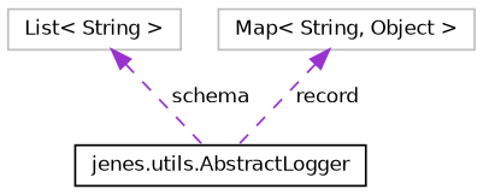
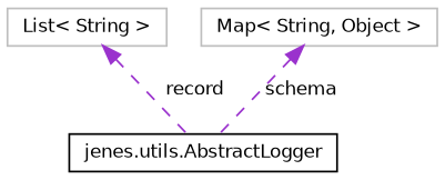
  digraph {
    node [color=grey75 fillcolor=white fontname=Helvetica fontsize=10 shape=record style=filled]
    edge [color=darkorchid3 dir=back fontname=Helvetica fontsize=10 labelfontname=Helvetica labelfontsize=10 style=dashed]
    n1 [color=black height=0.2 label="jenes.utils.AbstractLogger" width=0.4]
    n2 [height=0.2 label="List\< String \>" width=0.4]
    n3 [height=0.2 label="Map\< String, Object \>" width=0.4]
-   n2 -> n1 [label=" schema"]
-   n3 -> n1 [label=" record"]
+   n2 -> n1 [label=" record"]
+   n3 -> n1 [label=" schema"]
  }
